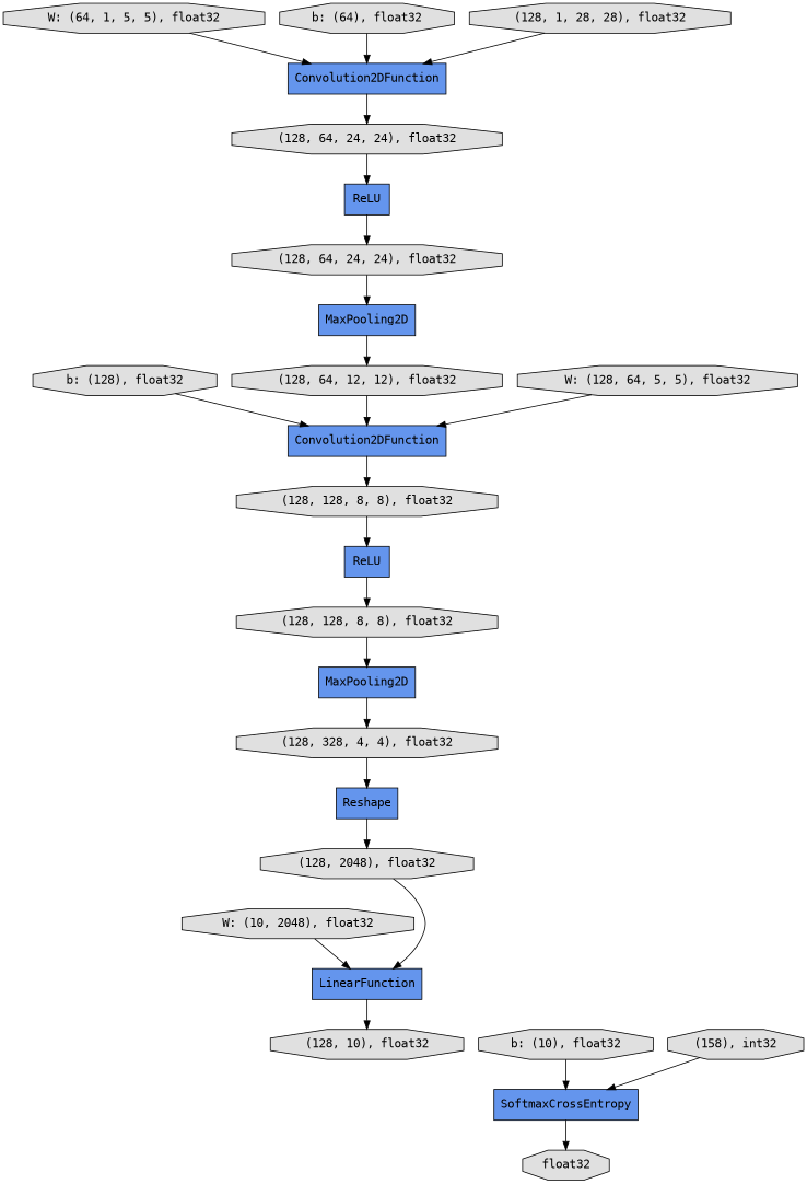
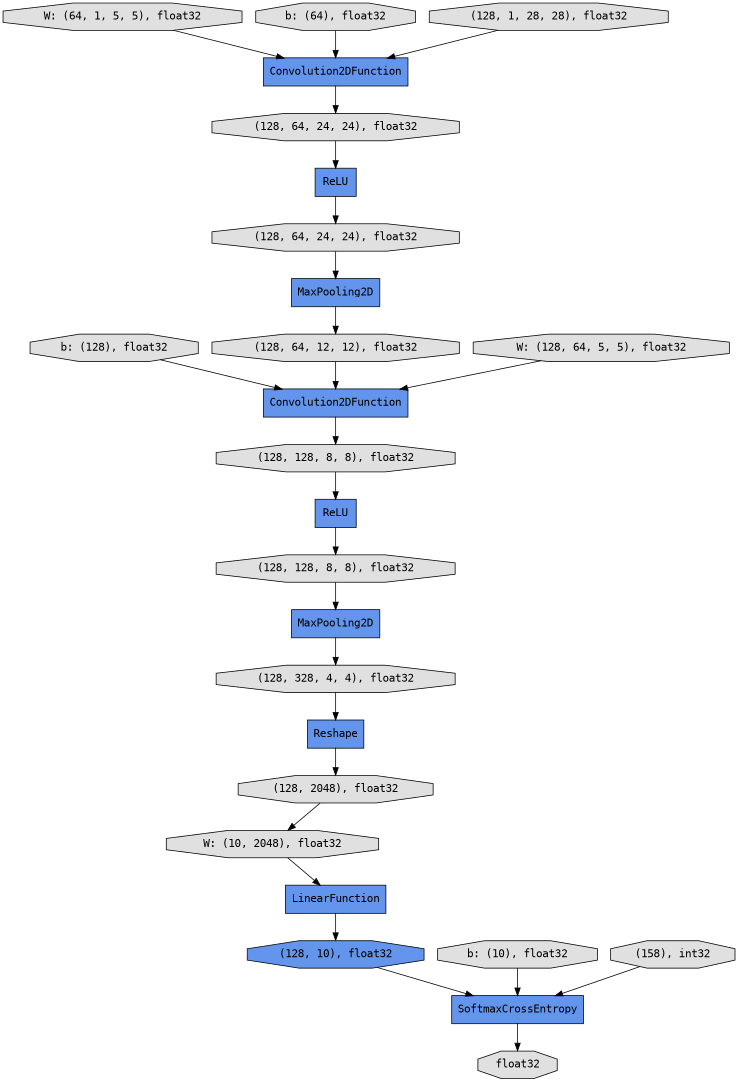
  digraph {
    fontname="DejaVu Sans Mono"
    rankdir=TB
    node [fillcolor="#E0E0E0" fontname="DejaVu Sans Mono" shape=octagon style=filled]
    edge [fontname="DejaVu Sans Mono"]
    n1 [label="b: (128), float32"]
    n2 [fillcolor="#6495ED" label=Convolution2DFunction shape=record]
    n3 [label="(128, 128, 8, 8), float32"]
    n4 [label="(128, 64, 24, 24), float32"]
    n5 [fillcolor="#6495ED" label=MaxPooling2D shape=record]
    n6 [label="(128, 64, 12, 12), float32"]
    n7 [fillcolor="#6495ED" label=ReLU shape=record]
    n8 [label="(128, 128, 8, 8), float32"]
    n9 [fillcolor="#6495ED" label=MaxPooling2D shape=record]
    n10 [label="(128, 328, 4, 4), float32"]
    n11 [fillcolor="#6495ED" label=Reshape shape=record]
    n12 [label="W: (10, 2048), float32"]
    n13 [fillcolor="#6495ED" label=LinearFunction shape=record]
-   n14 [label="(128, 10), float32"]
+   n14 [fillcolor="#6495ED" label="(128, 10), float32"]
    n15 [label="(128, 2048), float32"]
    n16 [label="b: (10), float32"]
    n17 [fillcolor="#6495ED" label=SoftmaxCrossEntropy shape=record]
    n18 [label="W: (64, 1, 5, 5), float32"]
    n19 [fillcolor="#6495ED" label=Convolution2DFunction shape=record]
    n20 [label="(128, 64, 24, 24), float32"]
    n21 [label=float32]
    n22 [label="(158), int32"]
    n23 [fillcolor="#6495ED" label=ReLU shape=record]
    n24 [label="b: (64), float32"]
    n25 [label="(128, 1, 28, 28), float32"]
    n26 [label="W: (128, 64, 5, 5), float32"]
    n1 -> n2
    n2 -> n3
    n3 -> n7
    n4 -> n5
    n5 -> n6
    n6 -> n2
    n7 -> n8
    n8 -> n9
    n9 -> n10
    n10 -> n11
    n11 -> n15
    n12 -> n13
    n13 -> n14
-   n15 -> n13
+   n14 -> n17
+   n15 -> n12
    n16 -> n17
    n17 -> n21
    n18 -> n19
    n19 -> n20
    n20 -> n23
    n22 -> n17
    n23 -> n4
    n24 -> n19
    n25 -> n19
    n26 -> n2
  }
